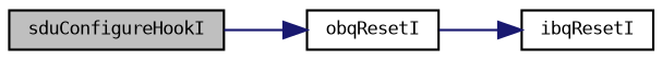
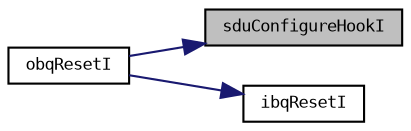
  digraph {
    fontname="DejaVu Sans Mono"
    rankdir=LR
    node [color=black fontname="DejaVu Sans Mono" fontsize=8 shape=record]
    edge [color=midnightblue fontname="DejaVu Sans Mono" fontsize=8 labelfontname=Helvetica labelfontsize=8 style=solid]
    n1 [fillcolor=grey75 fontcolor=black height=0.2 label=sduConfigureHookI style=filled width=0.4]
    n2 [height=0.2 label=obqResetI width=0.4]
    n3 [height=0.2 label=ibqResetI width=0.4]
-   n1 -> n2
+   n2 -> n1
    n2 -> n3
  }
